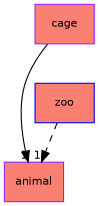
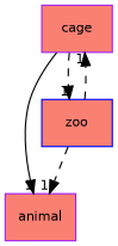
  digraph {
    compound=true
    node [color=purple fillcolor=salmon fontname=Helvetica fontsize=10 shape=box style=filled]
    edge [headlabel=1 labeldistance=1.5 labelfontname=Helvetica labelfontsize=10 style=dashed]
    n1 [label=cage pencolor=black]
    n2 [label=animal]
    n3 [color=blue label=zoo]
    n1 -> n2 [style=solid]
+   n1 -> n3
+   n3 -> n1
    n3 -> n2
  }
